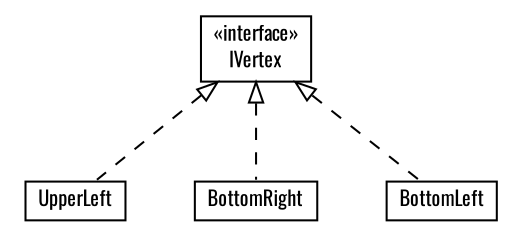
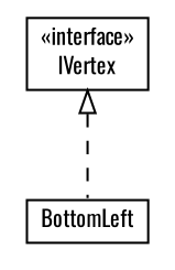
  digraph {
    fontname=Oswald
    nodesep=0.25
    ranksep=0.5
    node [fontcolor=black fontname=Oswald fontsize=10.0 shape=plaintext]
    edge [arrowtail=empty dir=back fontname=Oswald fontsize=10 headport=p labelfontname=arial labelfontsize=10 style=dashed tailport=p]
-   n1 [label=<<table title="com.id.droneapi.impl.algorithm.v1.vertex.UpperLeft" border="0" cellborder="1" cellspacing="0" cellpadding="2" port="p" href="./UpperLeft.html"> 		<tr><td><table border="0" cellspacing="0" cellpadding="1"> <tr><td align="center" balign="center"> UpperLeft </td></tr> 		</table></td></tr> 		</table>>]
    n2 [label=<<table title="com.id.droneapi.impl.algorithm.v1.vertex.IVertex" border="0" cellborder="1" cellspacing="0" cellpadding="2" port="p" href="./IVertex.html"> 		<tr><td><table border="0" cellspacing="0" cellpadding="1"> <tr><td align="center" balign="center"> &#171;interface&#187; </td></tr> <tr><td align="center" balign="center"> IVertex </td></tr> 		</table></td></tr> 		</table>>]
-   n3 [label=<<table title="com.id.droneapi.impl.algorithm.v1.vertex.BottomRight" border="0" cellborder="1" cellspacing="0" cellpadding="2" port="p" href="./BottomRight.html"> 		<tr><td><table border="0" cellspacing="0" cellpadding="1"> <tr><td align="center" balign="center"> BottomRight </td></tr> 		</table></td></tr> 		</table>>]
    n4 [label=<<table title="com.id.droneapi.impl.algorithm.v1.vertex.BottomLeft" border="0" cellborder="1" cellspacing="0" cellpadding="2" port="p" href="./BottomLeft.html"> 		<tr><td><table border="0" cellspacing="0" cellpadding="1"> <tr><td align="center" balign="center"> BottomLeft </td></tr> 		</table></td></tr> 		</table>>]
-   n2 -> n1
-   n2 -> n3
    n2 -> n4
  }
